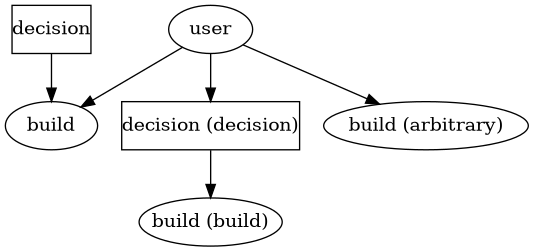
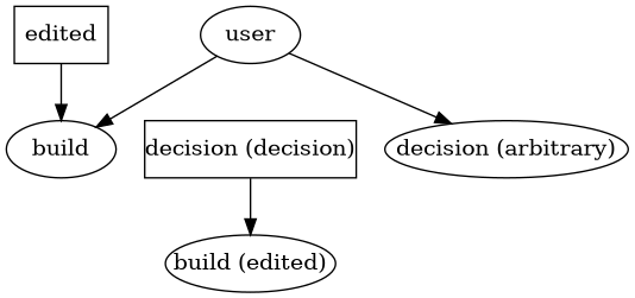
  digraph {
    node [margin=0]
-   decision [shape=box]
+   decision [shape=box label=edited]
    build [margin=""]
    n3 [label="decision (decision)" shape=box]
-   n4 [label="build (build)"]
-   n5 [label="build (arbitrary)"]
+   n4 [label="build (edited)"]
+   n5 [label="decision (arbitrary)"]
    user [margin=""]
    decision -> build
    n3 -> n4
    user -> build
-   user -> n3
    user -> n5
  }
